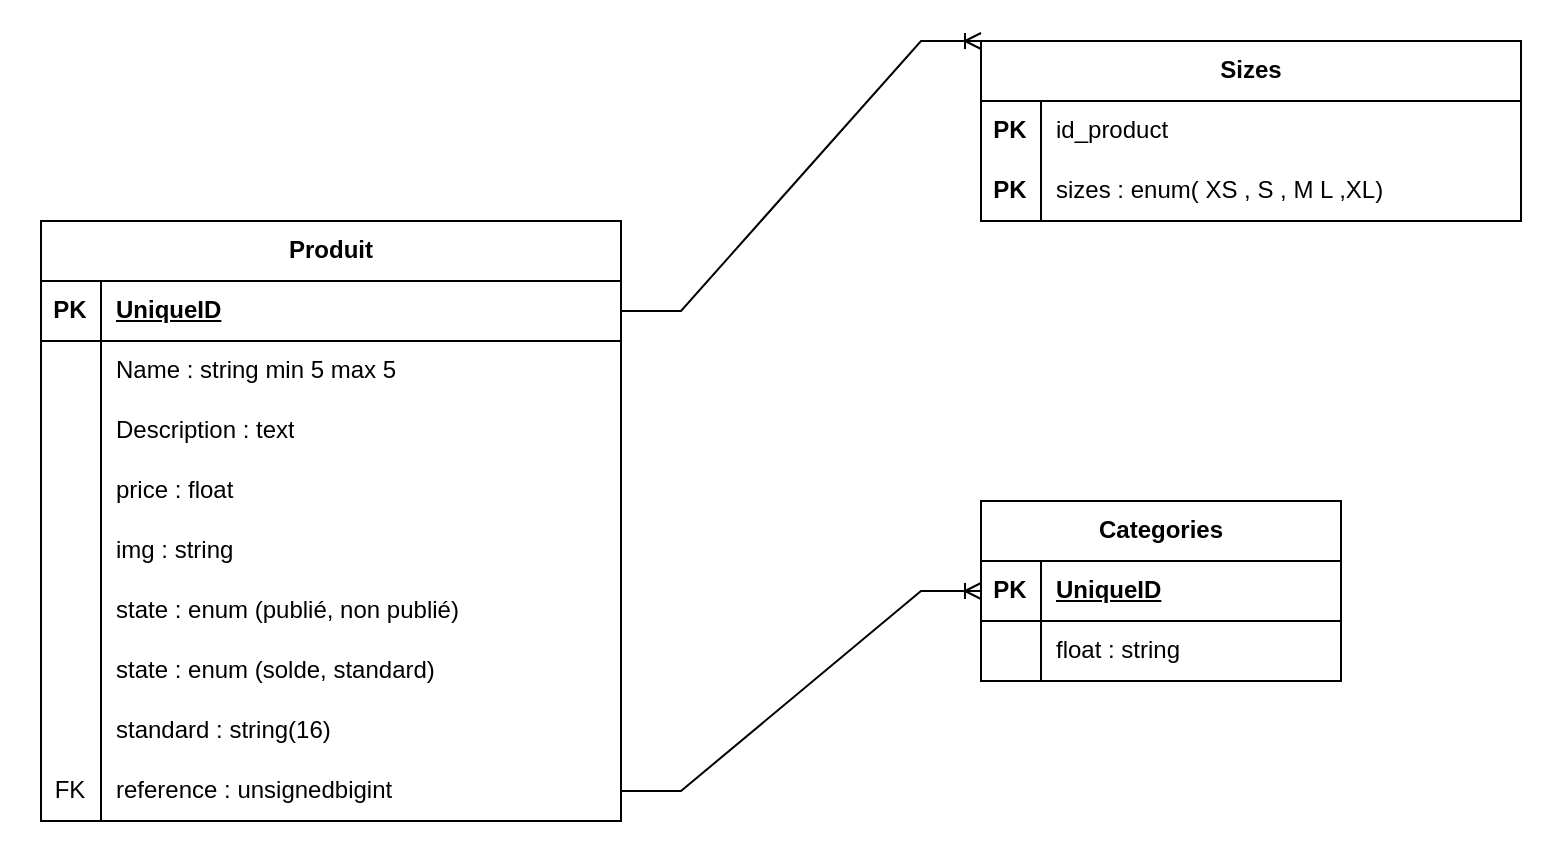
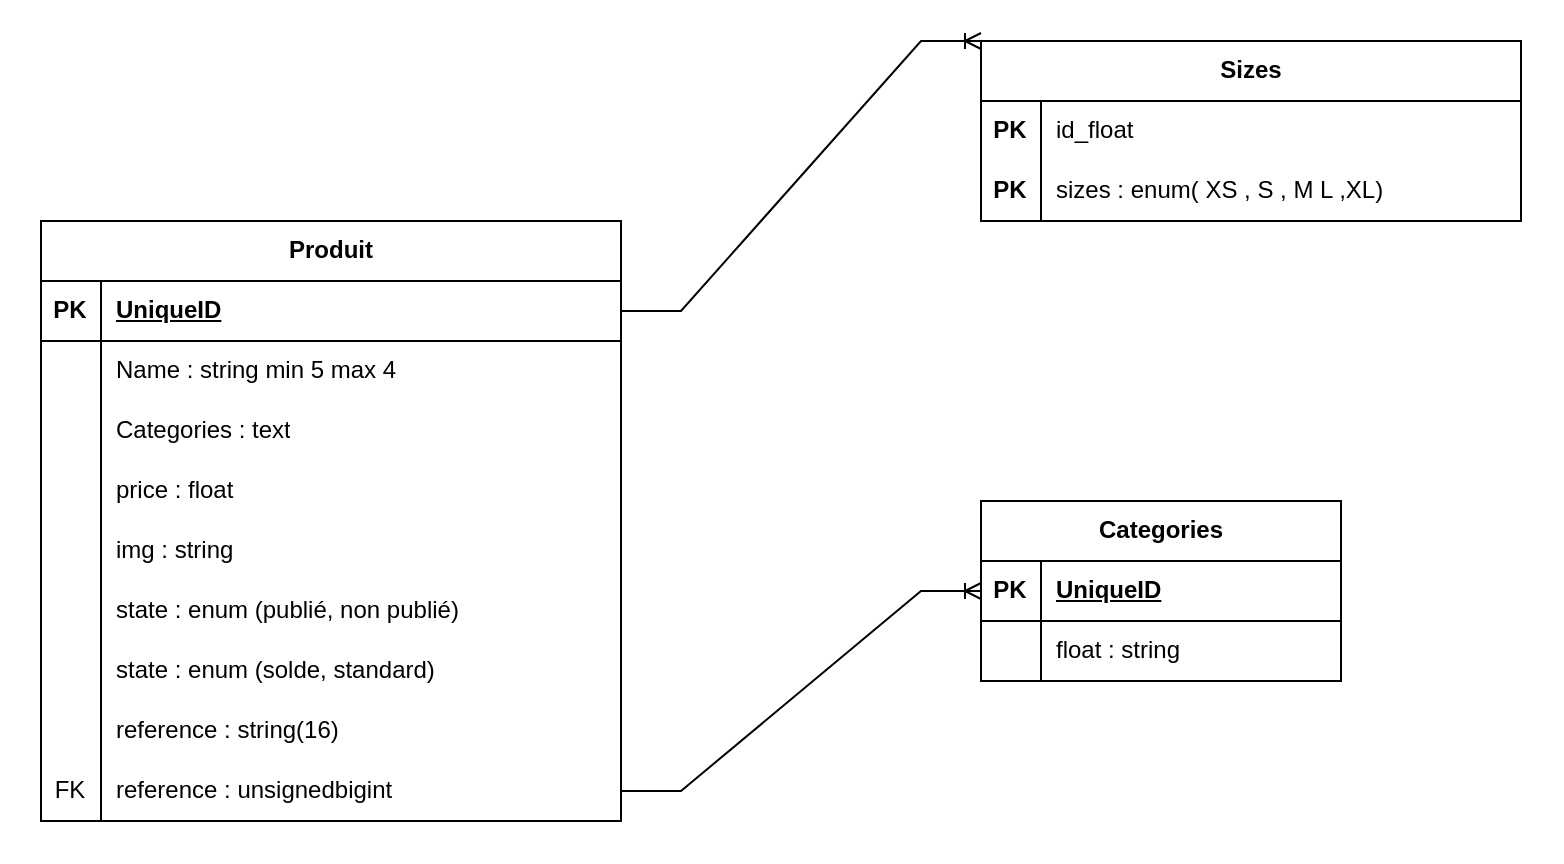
  <mxCell id="0" />
  <mxCell id="1" parent="0" />
  <mxCell id="2" value="Produit" style="shape=table;startSize=30;container=1;collapsible=1;childLayout=tableLayout;fixedRows=1;rowLines=0;fontStyle=1;align=center;resizeLast=1;html=1;" parent="1" vertex="1"><mxGeometry x="20" y="110" width="290" height="300" as="geometry" /></mxCell>
  <mxCell id="3" value="" style="shape=tableRow;horizontal=0;startSize=0;swimlaneHead=0;swimlaneBody=0;fillColor=none;collapsible=0;dropTarget=0;points=[[0,0.5],[1,0.5]];portConstraint=eastwest;top=0;left=0;right=0;bottom=1;" parent="2" vertex="1"><mxGeometry y="30" width="290" height="30" as="geometry" /></mxCell>
  <mxCell id="4" value="PK" style="shape=partialRectangle;connectable=0;fillColor=none;top=0;left=0;bottom=0;right=0;fontStyle=1;overflow=hidden;whiteSpace=wrap;html=1;" parent="3" vertex="1"><mxGeometry width="30" height="30" as="geometry"><mxRectangle width="30" height="30" as="alternateBounds" /></mxGeometry></mxCell>
  <mxCell id="5" value="UniqueID" style="shape=partialRectangle;connectable=0;fillColor=none;top=0;left=0;bottom=0;right=0;align=left;spacingLeft=6;fontStyle=5;overflow=hidden;whiteSpace=wrap;html=1;" parent="3" vertex="1"><mxGeometry x="30" width="260" height="30" as="geometry"><mxRectangle width="260" height="30" as="alternateBounds" /></mxGeometry></mxCell>
  <mxCell id="6" value="" style="shape=tableRow;horizontal=0;startSize=0;swimlaneHead=0;swimlaneBody=0;fillColor=none;collapsible=0;dropTarget=0;points=[[0,0.5],[1,0.5]];portConstraint=eastwest;top=0;left=0;right=0;bottom=0;" parent="2" vertex="1"><mxGeometry y="60" width="290" height="30" as="geometry" /></mxCell>
  <mxCell id="7" value="" style="shape=partialRectangle;connectable=0;fillColor=none;top=0;left=0;bottom=0;right=0;editable=1;overflow=hidden;whiteSpace=wrap;html=1;" parent="6" vertex="1"><mxGeometry width="30" height="30" as="geometry"><mxRectangle width="30" height="30" as="alternateBounds" /></mxGeometry></mxCell>
- <mxCell id="8" value="Name : string min 5 max 5" style="shape=partialRectangle;connectable=0;fillColor=none;top=0;left=0;bottom=0;right=0;align=left;spacingLeft=6;overflow=hidden;whiteSpace=wrap;html=1;" parent="6" vertex="1"><mxGeometry x="30" width="260" height="30" as="geometry"><mxRectangle width="260" height="30" as="alternateBounds" /></mxGeometry></mxCell>
+ <mxCell id="8" value="Name : string min 5 max 4" style="shape=partialRectangle;connectable=0;fillColor=none;top=0;left=0;bottom=0;right=0;align=left;spacingLeft=6;overflow=hidden;whiteSpace=wrap;html=1;" parent="6" vertex="1"><mxGeometry x="30" width="260" height="30" as="geometry"><mxRectangle width="260" height="30" as="alternateBounds" /></mxGeometry></mxCell>
  <mxCell id="9" value="" style="shape=tableRow;horizontal=0;startSize=0;swimlaneHead=0;swimlaneBody=0;fillColor=none;collapsible=0;dropTarget=0;points=[[0,0.5],[1,0.5]];portConstraint=eastwest;top=0;left=0;right=0;bottom=0;" parent="2" vertex="1"><mxGeometry y="90" width="290" height="30" as="geometry" /></mxCell>
  <mxCell id="10" value="" style="shape=partialRectangle;connectable=0;fillColor=none;top=0;left=0;bottom=0;right=0;editable=1;overflow=hidden;whiteSpace=wrap;html=1;" parent="9" vertex="1"><mxGeometry width="30" height="30" as="geometry"><mxRectangle width="30" height="30" as="alternateBounds" /></mxGeometry></mxCell>
- <mxCell id="11" value="Description : text" style="shape=partialRectangle;connectable=0;fillColor=none;top=0;left=0;bottom=0;right=0;align=left;spacingLeft=6;overflow=hidden;whiteSpace=wrap;html=1;" parent="9" vertex="1"><mxGeometry x="30" width="260" height="30" as="geometry"><mxRectangle width="260" height="30" as="alternateBounds" /></mxGeometry></mxCell>
+ <mxCell id="11" value="Categories : text" style="shape=partialRectangle;connectable=0;fillColor=none;top=0;left=0;bottom=0;right=0;align=left;spacingLeft=6;overflow=hidden;whiteSpace=wrap;html=1;" parent="9" vertex="1"><mxGeometry x="30" width="260" height="30" as="geometry"><mxRectangle width="260" height="30" as="alternateBounds" /></mxGeometry></mxCell>
  <mxCell id="12" value="" style="shape=tableRow;horizontal=0;startSize=0;swimlaneHead=0;swimlaneBody=0;fillColor=none;collapsible=0;dropTarget=0;points=[[0,0.5],[1,0.5]];portConstraint=eastwest;top=0;left=0;right=0;bottom=0;" parent="2" vertex="1"><mxGeometry y="120" width="290" height="30" as="geometry" /></mxCell>
  <mxCell id="13" value="" style="shape=partialRectangle;connectable=0;fillColor=none;top=0;left=0;bottom=0;right=0;editable=1;overflow=hidden;whiteSpace=wrap;html=1;" parent="12" vertex="1"><mxGeometry width="30" height="30" as="geometry"><mxRectangle width="30" height="30" as="alternateBounds" /></mxGeometry></mxCell>
  <mxCell id="14" value="price : float" style="shape=partialRectangle;connectable=0;fillColor=none;top=0;left=0;bottom=0;right=0;align=left;spacingLeft=6;overflow=hidden;whiteSpace=wrap;html=1;" parent="12" vertex="1"><mxGeometry x="30" width="260" height="30" as="geometry"><mxRectangle width="260" height="30" as="alternateBounds" /></mxGeometry></mxCell>
  <mxCell id="15" value="" style="shape=tableRow;horizontal=0;startSize=0;swimlaneHead=0;swimlaneBody=0;fillColor=none;collapsible=0;dropTarget=0;points=[[0,0.5],[1,0.5]];portConstraint=eastwest;top=0;left=0;right=0;bottom=0;" parent="2" vertex="1"><mxGeometry y="150" width="290" height="30" as="geometry" /></mxCell>
  <mxCell id="16" value="" style="shape=partialRectangle;connectable=0;fillColor=none;top=0;left=0;bottom=0;right=0;editable=1;overflow=hidden;whiteSpace=wrap;html=1;" parent="15" vertex="1"><mxGeometry width="30" height="30" as="geometry"><mxRectangle width="30" height="30" as="alternateBounds" /></mxGeometry></mxCell>
  <mxCell id="17" value="img : string" style="shape=partialRectangle;connectable=0;fillColor=none;top=0;left=0;bottom=0;right=0;align=left;spacingLeft=6;overflow=hidden;whiteSpace=wrap;html=1;" parent="15" vertex="1"><mxGeometry x="30" width="260" height="30" as="geometry"><mxRectangle width="260" height="30" as="alternateBounds" /></mxGeometry></mxCell>
  <mxCell id="18" value="" style="shape=tableRow;horizontal=0;startSize=0;swimlaneHead=0;swimlaneBody=0;fillColor=none;collapsible=0;dropTarget=0;points=[[0,0.5],[1,0.5]];portConstraint=eastwest;top=0;left=0;right=0;bottom=0;" parent="2" vertex="1"><mxGeometry y="180" width="290" height="30" as="geometry" /></mxCell>
  <mxCell id="19" value="" style="shape=partialRectangle;connectable=0;fillColor=none;top=0;left=0;bottom=0;right=0;editable=1;overflow=hidden;whiteSpace=wrap;html=1;" parent="18" vertex="1"><mxGeometry width="30" height="30" as="geometry"><mxRectangle width="30" height="30" as="alternateBounds" /></mxGeometry></mxCell>
  <mxCell id="20" value="state : enum (publié, non publié)" style="shape=partialRectangle;connectable=0;fillColor=none;top=0;left=0;bottom=0;right=0;align=left;spacingLeft=6;overflow=hidden;whiteSpace=wrap;html=1;" parent="18" vertex="1"><mxGeometry x="30" width="260" height="30" as="geometry"><mxRectangle width="260" height="30" as="alternateBounds" /></mxGeometry></mxCell>
  <mxCell id="21" value="" style="shape=tableRow;horizontal=0;startSize=0;swimlaneHead=0;swimlaneBody=0;fillColor=none;collapsible=0;dropTarget=0;points=[[0,0.5],[1,0.5]];portConstraint=eastwest;top=0;left=0;right=0;bottom=0;" parent="2" vertex="1"><mxGeometry y="210" width="290" height="30" as="geometry" /></mxCell>
  <mxCell id="22" value="" style="shape=partialRectangle;connectable=0;fillColor=none;top=0;left=0;bottom=0;right=0;editable=1;overflow=hidden;whiteSpace=wrap;html=1;" parent="21" vertex="1"><mxGeometry width="30" height="30" as="geometry"><mxRectangle width="30" height="30" as="alternateBounds" /></mxGeometry></mxCell>
  <mxCell id="23" value="state : enum (solde, standard)" style="shape=partialRectangle;connectable=0;fillColor=none;top=0;left=0;bottom=0;right=0;align=left;spacingLeft=6;overflow=hidden;whiteSpace=wrap;html=1;" parent="21" vertex="1"><mxGeometry x="30" width="260" height="30" as="geometry"><mxRectangle width="260" height="30" as="alternateBounds" /></mxGeometry></mxCell>
  <mxCell id="24" value="" style="shape=tableRow;horizontal=0;startSize=0;swimlaneHead=0;swimlaneBody=0;fillColor=none;collapsible=0;dropTarget=0;points=[[0,0.5],[1,0.5]];portConstraint=eastwest;top=0;left=0;right=0;bottom=0;" parent="2" vertex="1"><mxGeometry y="240" width="290" height="30" as="geometry" /></mxCell>
  <mxCell id="25" value="" style="shape=partialRectangle;connectable=0;fillColor=none;top=0;left=0;bottom=0;right=0;editable=1;overflow=hidden;whiteSpace=wrap;html=1;" parent="24" vertex="1"><mxGeometry width="30" height="30" as="geometry"><mxRectangle width="30" height="30" as="alternateBounds" /></mxGeometry></mxCell>
- <mxCell id="26" value="standard : string(16)" style="shape=partialRectangle;connectable=0;fillColor=none;top=0;left=0;bottom=0;right=0;align=left;spacingLeft=6;overflow=hidden;whiteSpace=wrap;html=1;" parent="24" vertex="1"><mxGeometry x="30" width="260" height="30" as="geometry"><mxRectangle width="260" height="30" as="alternateBounds" /></mxGeometry></mxCell>
+ <mxCell id="26" value="reference : string(16)" style="shape=partialRectangle;connectable=0;fillColor=none;top=0;left=0;bottom=0;right=0;align=left;spacingLeft=6;overflow=hidden;whiteSpace=wrap;html=1;" parent="24" vertex="1"><mxGeometry x="30" width="260" height="30" as="geometry"><mxRectangle width="260" height="30" as="alternateBounds" /></mxGeometry></mxCell>
  <mxCell id="27" value="" style="shape=tableRow;horizontal=0;startSize=0;swimlaneHead=0;swimlaneBody=0;fillColor=none;collapsible=0;dropTarget=0;points=[[0,0.5],[1,0.5]];portConstraint=eastwest;top=0;left=0;right=0;bottom=0;" parent="2" vertex="1"><mxGeometry y="270" width="290" height="30" as="geometry" /></mxCell>
  <mxCell id="28" value="FK" style="shape=partialRectangle;connectable=0;fillColor=none;top=0;left=0;bottom=0;right=0;editable=1;overflow=hidden;whiteSpace=wrap;html=1;" parent="27" vertex="1"><mxGeometry width="30" height="30" as="geometry"><mxRectangle width="30" height="30" as="alternateBounds" /></mxGeometry></mxCell>
  <mxCell id="29" value="reference : unsignedbigint" style="shape=partialRectangle;connectable=0;fillColor=none;top=0;left=0;bottom=0;right=0;align=left;spacingLeft=6;overflow=hidden;whiteSpace=wrap;html=1;" parent="27" vertex="1"><mxGeometry x="30" width="260" height="30" as="geometry"><mxRectangle width="260" height="30" as="alternateBounds" /></mxGeometry></mxCell>
  <mxCell id="30" value="Categories" style="shape=table;startSize=30;container=1;collapsible=1;childLayout=tableLayout;fixedRows=1;rowLines=0;fontStyle=1;align=center;resizeLast=1;html=1;" parent="1" vertex="1"><mxGeometry x="490" y="250" width="180" height="90" as="geometry" /></mxCell>
  <mxCell id="31" value="" style="shape=tableRow;horizontal=0;startSize=0;swimlaneHead=0;swimlaneBody=0;fillColor=none;collapsible=0;dropTarget=0;points=[[0,0.5],[1,0.5]];portConstraint=eastwest;top=0;left=0;right=0;bottom=1;" parent="30" vertex="1"><mxGeometry y="30" width="180" height="30" as="geometry" /></mxCell>
  <mxCell id="32" value="PK" style="shape=partialRectangle;connectable=0;fillColor=none;top=0;left=0;bottom=0;right=0;fontStyle=1;overflow=hidden;whiteSpace=wrap;html=1;" parent="31" vertex="1"><mxGeometry width="30" height="30" as="geometry"><mxRectangle width="30" height="30" as="alternateBounds" /></mxGeometry></mxCell>
  <mxCell id="33" value="UniqueID" style="shape=partialRectangle;connectable=0;fillColor=none;top=0;left=0;bottom=0;right=0;align=left;spacingLeft=6;fontStyle=5;overflow=hidden;whiteSpace=wrap;html=1;" parent="31" vertex="1"><mxGeometry x="30" width="150" height="30" as="geometry"><mxRectangle width="150" height="30" as="alternateBounds" /></mxGeometry></mxCell>
  <mxCell id="34" value="" style="shape=tableRow;horizontal=0;startSize=0;swimlaneHead=0;swimlaneBody=0;fillColor=none;collapsible=0;dropTarget=0;points=[[0,0.5],[1,0.5]];portConstraint=eastwest;top=0;left=0;right=0;bottom=0;" parent="30" vertex="1"><mxGeometry y="60" width="180" height="30" as="geometry" /></mxCell>
  <mxCell id="35" value="" style="shape=partialRectangle;connectable=0;fillColor=none;top=0;left=0;bottom=0;right=0;editable=1;overflow=hidden;whiteSpace=wrap;html=1;" parent="34" vertex="1"><mxGeometry width="30" height="30" as="geometry"><mxRectangle width="30" height="30" as="alternateBounds" /></mxGeometry></mxCell>
  <mxCell id="36" value="float : string" style="shape=partialRectangle;connectable=0;fillColor=none;top=0;left=0;bottom=0;right=0;align=left;spacingLeft=6;overflow=hidden;whiteSpace=wrap;html=1;" parent="34" vertex="1"><mxGeometry x="30" width="150" height="30" as="geometry"><mxRectangle width="150" height="30" as="alternateBounds" /></mxGeometry></mxCell>
  <mxCell id="37" value="" style="edgeStyle=entityRelationEdgeStyle;fontSize=12;html=1;endArrow=ERoneToMany;rounded=0;exitX=1;exitY=0.5;exitDx=0;exitDy=0;entryX=0;entryY=0.5;entryDx=0;entryDy=0;" parent="1" source="27" target="31" edge="1"><mxGeometry width="100" height="100" relative="1" as="geometry"><mxPoint x="600" y="470" as="sourcePoint" /><mxPoint x="640" y="230" as="targetPoint" /></mxGeometry></mxCell>
  <mxCell id="38" value="Sizes" style="shape=table;startSize=30;container=1;collapsible=1;childLayout=tableLayout;fixedRows=1;rowLines=0;fontStyle=1;align=center;resizeLast=1;html=1;" parent="1" vertex="1"><mxGeometry x="490" y="20" width="270" height="90" as="geometry" /></mxCell>
  <mxCell id="39" value="" style="shape=tableRow;horizontal=0;startSize=0;swimlaneHead=0;swimlaneBody=0;fillColor=none;collapsible=0;dropTarget=0;points=[[0,0.5],[1,0.5]];portConstraint=eastwest;top=0;left=0;right=0;bottom=0;" parent="38" vertex="1"><mxGeometry y="30" width="270" height="30" as="geometry" /></mxCell>
  <mxCell id="40" value="&lt;b&gt;PK&lt;/b&gt;" style="shape=partialRectangle;connectable=0;fillColor=none;top=0;left=0;bottom=0;right=0;editable=1;overflow=hidden;whiteSpace=wrap;html=1;" parent="39" vertex="1"><mxGeometry width="30" height="30" as="geometry"><mxRectangle width="30" height="30" as="alternateBounds" /></mxGeometry></mxCell>
- <mxCell id="41" value="id_product" style="shape=partialRectangle;connectable=0;fillColor=none;top=0;left=0;bottom=0;right=0;align=left;spacingLeft=6;overflow=hidden;whiteSpace=wrap;html=1;" parent="39" vertex="1"><mxGeometry x="30" width="240" height="30" as="geometry"><mxRectangle width="240" height="30" as="alternateBounds" /></mxGeometry></mxCell>
+ <mxCell id="41" value="id_float" style="shape=partialRectangle;connectable=0;fillColor=none;top=0;left=0;bottom=0;right=0;align=left;spacingLeft=6;overflow=hidden;whiteSpace=wrap;html=1;" parent="39" vertex="1"><mxGeometry x="30" width="240" height="30" as="geometry"><mxRectangle width="240" height="30" as="alternateBounds" /></mxGeometry></mxCell>
  <mxCell id="42" value="" style="shape=tableRow;horizontal=0;startSize=0;swimlaneHead=0;swimlaneBody=0;fillColor=none;collapsible=0;dropTarget=0;points=[[0,0.5],[1,0.5]];portConstraint=eastwest;top=0;left=0;right=0;bottom=0;" parent="38" vertex="1"><mxGeometry y="60" width="270" height="30" as="geometry" /></mxCell>
  <mxCell id="43" value="&lt;b&gt;PK&lt;/b&gt;" style="shape=partialRectangle;connectable=0;fillColor=none;top=0;left=0;bottom=0;right=0;editable=1;overflow=hidden;whiteSpace=wrap;html=1;" parent="42" vertex="1"><mxGeometry width="30" height="30" as="geometry"><mxRectangle width="30" height="30" as="alternateBounds" /></mxGeometry></mxCell>
  <mxCell id="44" value="sizes : enum( XS , S , M L ,XL)" style="shape=partialRectangle;connectable=0;fillColor=none;top=0;left=0;bottom=0;right=0;align=left;spacingLeft=6;overflow=hidden;whiteSpace=wrap;html=1;" parent="42" vertex="1"><mxGeometry x="30" width="240" height="30" as="geometry"><mxRectangle width="240" height="30" as="alternateBounds" /></mxGeometry></mxCell>
  <mxCell id="45" value="" style="edgeStyle=entityRelationEdgeStyle;fontSize=12;html=1;endArrow=ERoneToMany;rounded=0;exitX=1;exitY=0.5;exitDx=0;exitDy=0;entryX=0;entryY=0;entryDx=0;entryDy=0;" parent="1" source="3" target="38" edge="1"><mxGeometry width="100" height="100" relative="1" as="geometry"><mxPoint x="440" y="130" as="sourcePoint" /><mxPoint x="540" y="30" as="targetPoint" /></mxGeometry></mxCell>
